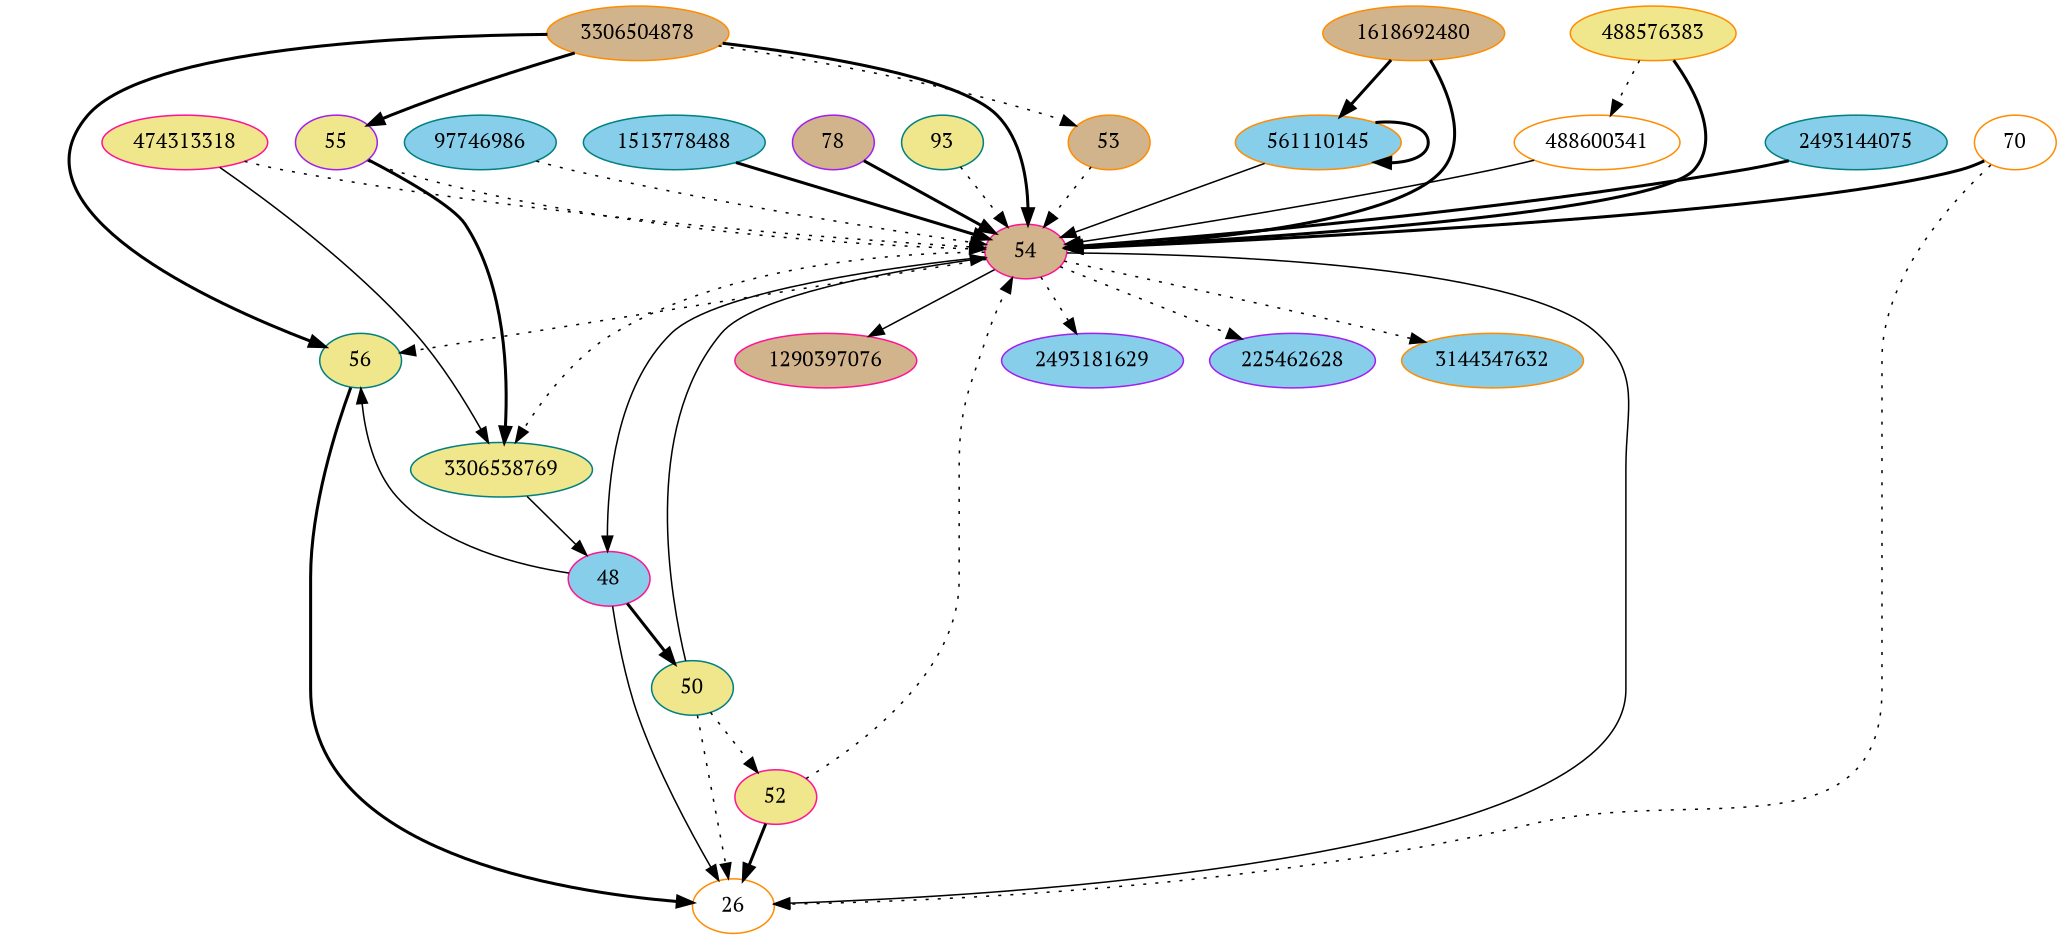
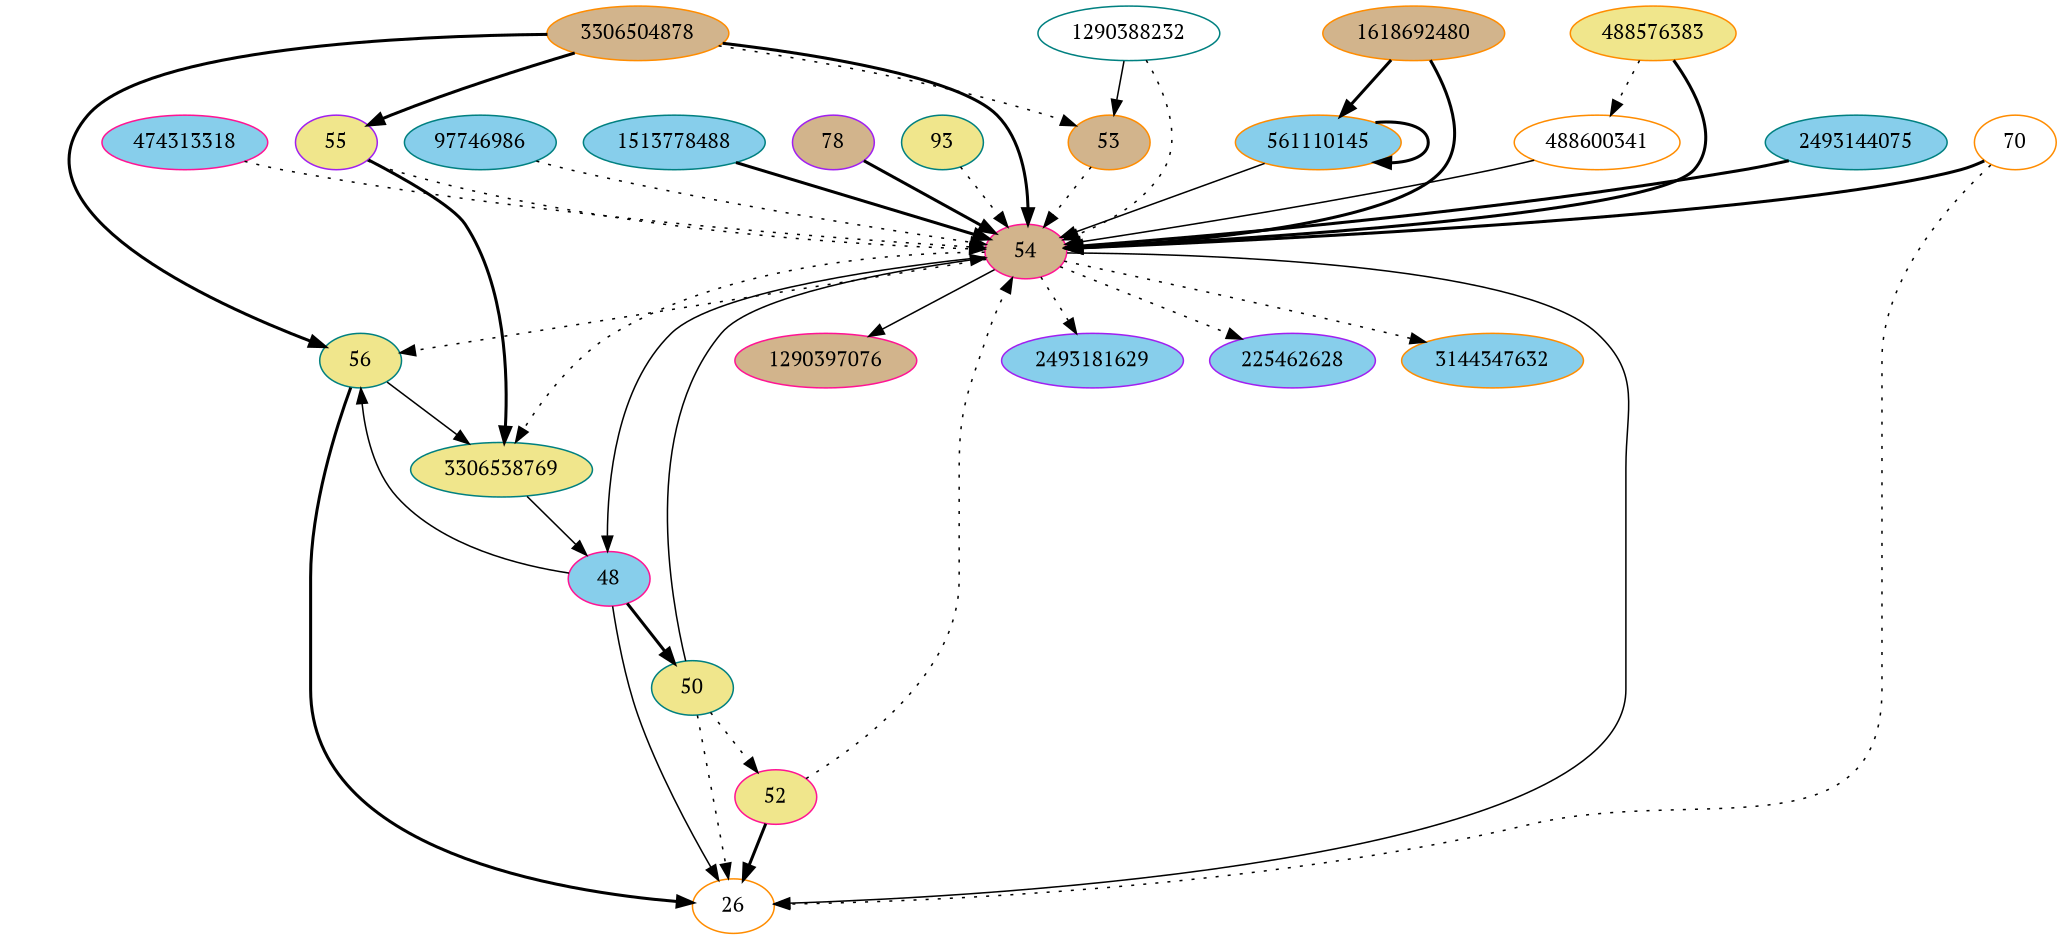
  digraph {
    fontname="PT Serif"
    node [color=darkorange fillcolor=skyblue fontname="PT Serif" style=filled]
    edge [fontname="PT Serif" style=dotted]
    1618692480 [fillcolor=tan]
    561110145
    54 [color=deeppink fillcolor=tan]
    56 [color=teal fillcolor=khaki]
    48 [color=deeppink]
    26 [fillcolor=white]
    3306538769 [color=teal fillcolor=khaki]
    1290397076 [color=deeppink fillcolor=tan]
    2493181629 [color=purple]
    225462628 [color=purple]
    3144347632
+   1290388232 [color=teal fillcolor=white]
    53 [fillcolor=tan]
    2493144075 [color=teal]
    488600341 [fillcolor=white]
    97746986 [color=teal]
    3306504878 [fillcolor=tan]
    55 [color=purple fillcolor=khaki]
    50 [color=teal fillcolor=khaki]
    52 [color=deeppink fillcolor=khaki]
    1513778488 [color=teal]
    70 [fillcolor=white]
    78 [color=purple fillcolor=tan]
    93 [color=teal fillcolor=khaki]
-   474313318 [color=deeppink fillcolor=khaki]
+   474313318 [color=deeppink]
    488576383 [fillcolor=khaki]
    1618692480 -> 561110145 [style=bold]
    1618692480 -> 54 [style=bold]
    561110145 -> 561110145 [style=bold]
    561110145 -> 54 [style=solid]
    54 -> 56
    54 -> 48 [style=solid]
    54 -> 26 [style=solid]
    54 -> 3306538769
    54 -> 1290397076 [style=solid]
    54 -> 2493181629
    54 -> 225462628
    54 -> 3144347632
    56 -> 26 [style=bold]
-   474313318 -> 3306538769 [style=solid]
+   56 -> 3306538769 [style=solid]
    48 -> 56 [style=solid]
    48 -> 26 [style=solid]
    48 -> 50 [style=bold]
    3306538769 -> 48 [style=solid]
+   1290388232 -> 54
+   1290388232 -> 53 [style=solid]
    53 -> 54
    2493144075 -> 54 [style=bold]
    488600341 -> 54 [style=solid]
    97746986 -> 54
    3306504878 -> 54 [style=bold]
    3306504878 -> 56 [style=bold]
    3306504878 -> 53
    3306504878 -> 55 [style=bold]
    55 -> 54
    55 -> 3306538769 [style=bold]
    50 -> 54 [style=solid]
    50 -> 26
    50 -> 52
    52 -> 54
    52 -> 26 [style=bold]
    1513778488 -> 54 [style=bold]
    70 -> 54 [style=bold]
    70 -> 26
    78 -> 54 [style=bold]
    93 -> 54
    474313318 -> 54
    488576383 -> 54 [style=bold]
    488576383 -> 488600341
  }
